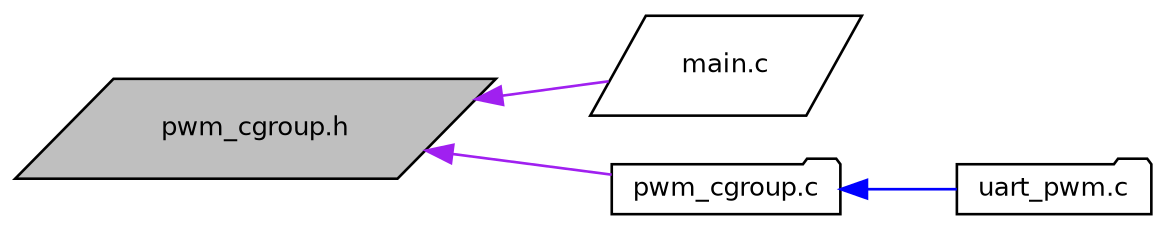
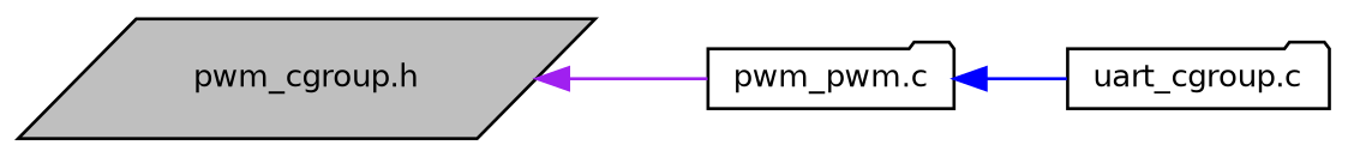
  digraph {
    rankdir=LR
    node [color=black fillcolor=white fontname=Helvetica fontsize=10 shape=parallelogram style=filled]
    edge [color=purple dir=back fontname=Helvetica fontsize=10 labelfontname=Helvetica labelfontsize=10 style=solid]
    n1 [fillcolor=grey75 fontcolor=black height=0.2 label="pwm_cgroup.h" width=0.4]
-   n2 [height=0.2 label="main.c" width=0.4]
-   n3 [height=0.2 label="pwm_cgroup.c" shape=folder width=0.4]
-   n4 [height=0.2 label="uart_pwm.c" shape=folder width=0.4]
-   n1 -> n2
+   n3 [height=0.2 label="pwm_pwm.c" shape=folder width=0.4]
+   n4 [height=0.2 label="uart_cgroup.c" shape=folder width=0.4]
    n1 -> n3
    n3 -> n4 [color=blue]
  }
